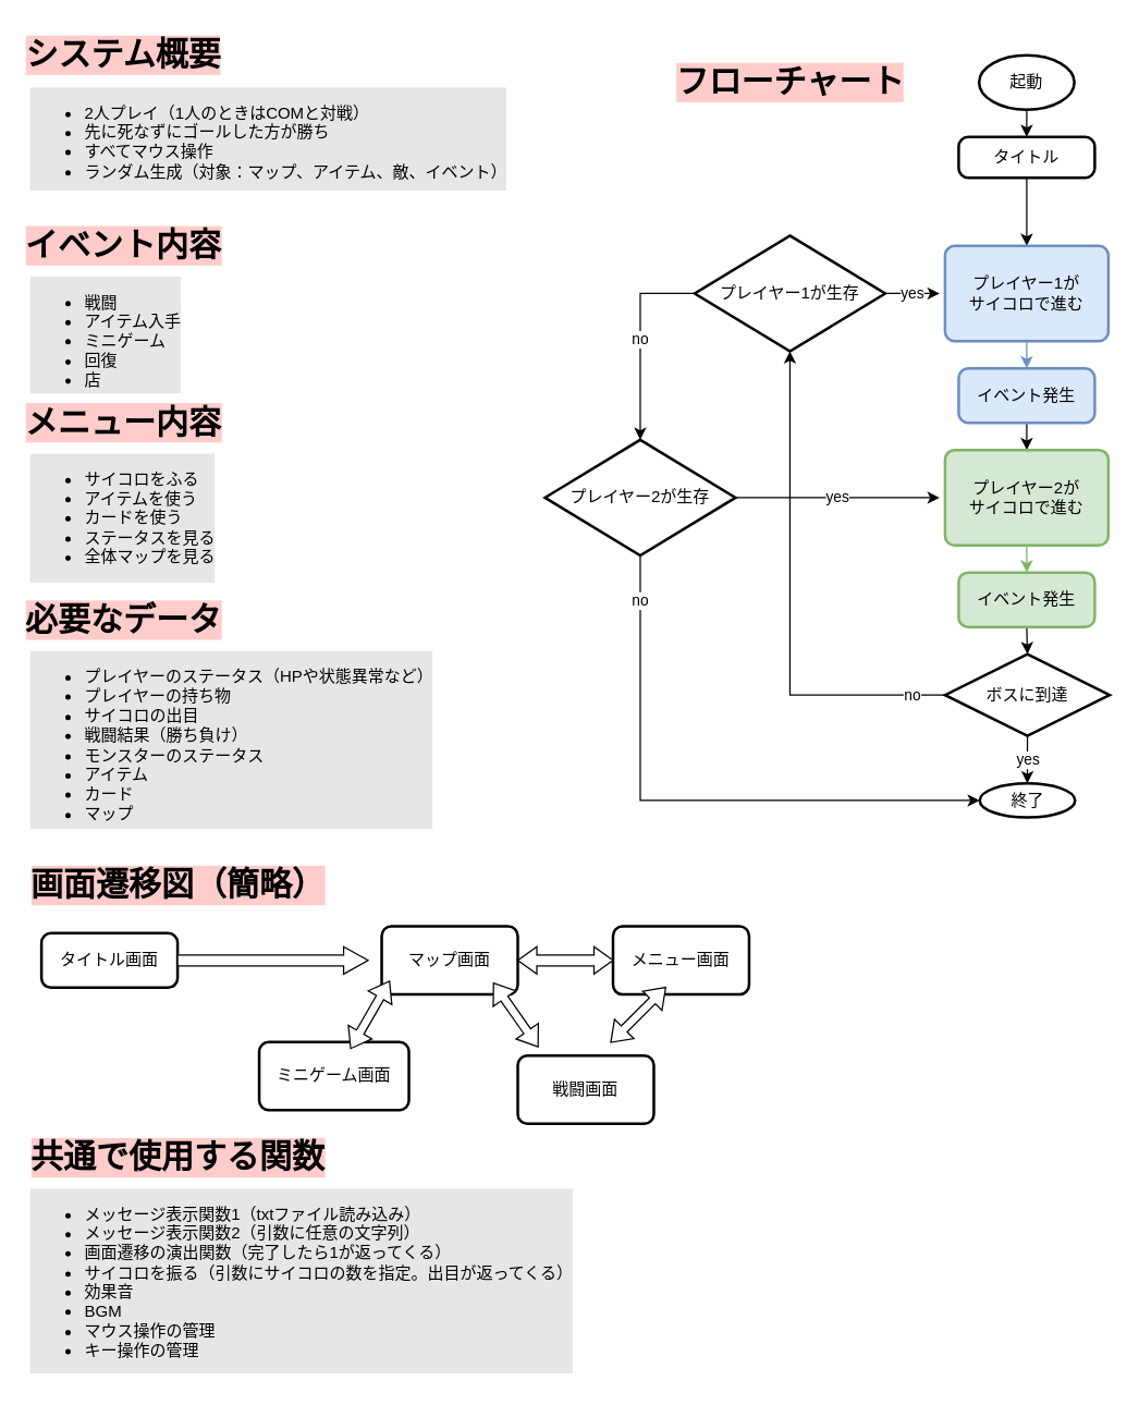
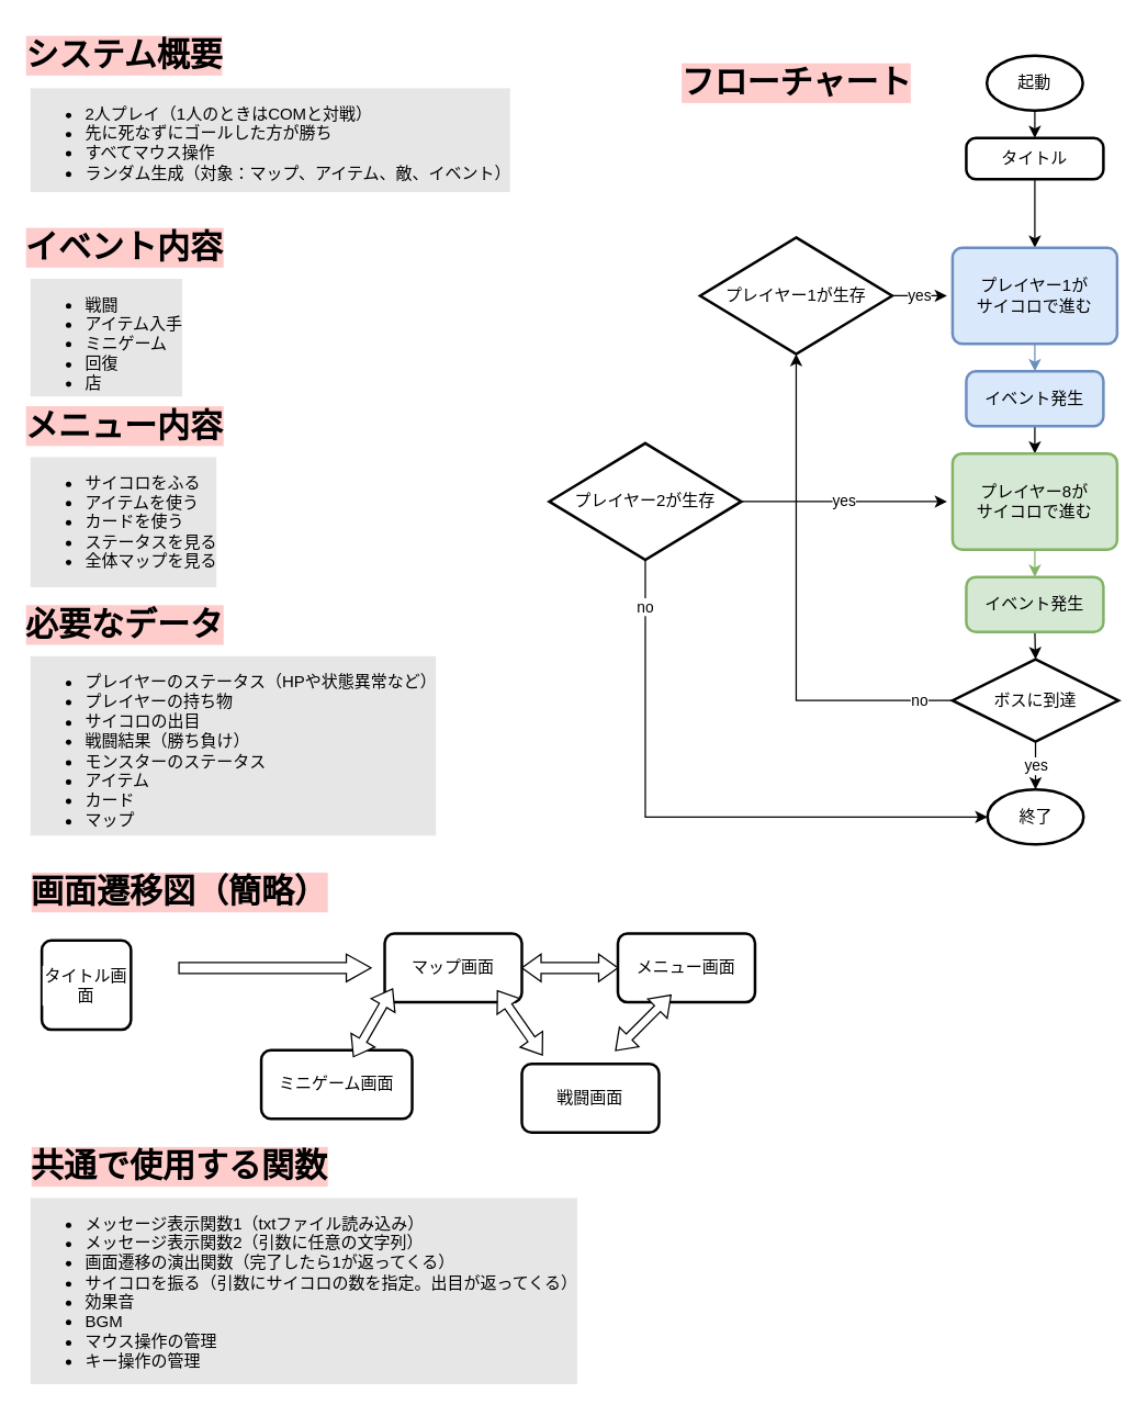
  <mxCell id="0" />
  <mxCell id="1" parent="0" />
  <mxCell id="2" style="edgeStyle=orthogonalEdgeStyle;rounded=0;orthogonalLoop=1;jettySize=auto;html=1;exitX=0.5;exitY=1;exitDx=0;exitDy=0;exitPerimeter=0;entryX=0.5;entryY=0;entryDx=0;entryDy=0;" edge="1" parent="1" source="3" target="5"><mxGeometry relative="1" as="geometry" /></mxCell>
  <mxCell id="3" value="起動" style="strokeWidth=2;html=1;shape=mxgraph.flowchart.start_1;whiteSpace=wrap;fontFamily=メイリオ;" vertex="1" parent="1"><mxGeometry x="719" y="40" width="70" height="40" as="geometry" /></mxCell>
  <mxCell id="4" style="edgeStyle=orthogonalEdgeStyle;rounded=0;orthogonalLoop=1;jettySize=auto;html=1;exitX=0.5;exitY=1;exitDx=0;exitDy=0;entryX=0.5;entryY=0;entryDx=0;entryDy=0;" edge="1" parent="1" source="5" target="7"><mxGeometry relative="1" as="geometry" /></mxCell>
  <mxCell id="5" value="タイトル" style="rounded=1;whiteSpace=wrap;html=1;absoluteArcSize=1;arcSize=14;strokeWidth=2;" vertex="1" parent="1"><mxGeometry x="704" y="100" width="100" height="30" as="geometry" /></mxCell>
  <mxCell id="6" style="edgeStyle=orthogonalEdgeStyle;rounded=0;orthogonalLoop=1;jettySize=auto;html=1;exitX=0.5;exitY=1;exitDx=0;exitDy=0;entryX=0.5;entryY=0;entryDx=0;entryDy=0;fillColor=#dae8fc;strokeColor=#6c8ebf;" edge="1" parent="1" source="7" target="9"><mxGeometry relative="1" as="geometry" /></mxCell>
  <mxCell id="7" value="プレイヤー1が&lt;br&gt;サイコロで進む" style="rounded=1;whiteSpace=wrap;html=1;absoluteArcSize=1;arcSize=14;strokeWidth=2;fillColor=#dae8fc;strokeColor=#6c8ebf;" vertex="1" parent="1"><mxGeometry x="694" y="180" width="120" height="70" as="geometry" /></mxCell>
  <mxCell id="8" style="edgeStyle=orthogonalEdgeStyle;rounded=0;orthogonalLoop=1;jettySize=auto;html=1;exitX=0.5;exitY=1;exitDx=0;exitDy=0;entryX=0.5;entryY=0;entryDx=0;entryDy=0;" edge="1" parent="1" source="9" target="14"><mxGeometry relative="1" as="geometry" /></mxCell>
  <mxCell id="9" value="イベント発生" style="rounded=1;whiteSpace=wrap;html=1;absoluteArcSize=1;arcSize=14;strokeWidth=2;fillColor=#dae8fc;strokeColor=#6c8ebf;" vertex="1" parent="1"><mxGeometry x="704" y="270" width="100" height="40" as="geometry" /></mxCell>
  <mxCell id="10" value="yes" style="edgeStyle=orthogonalEdgeStyle;rounded=0;orthogonalLoop=1;jettySize=auto;html=1;exitX=0.5;exitY=1;exitDx=0;exitDy=0;exitPerimeter=0;entryX=0.5;entryY=0;entryDx=0;entryDy=0;entryPerimeter=0;" edge="1" parent="1" source="12" target="17"><mxGeometry relative="1" as="geometry" /></mxCell>
  <mxCell id="11" value="no" style="edgeStyle=orthogonalEdgeStyle;rounded=0;orthogonalLoop=1;jettySize=auto;html=1;exitX=0;exitY=0.5;exitDx=0;exitDy=0;exitPerimeter=0;" edge="1" parent="1" source="12" target="20"><mxGeometry x="-0.869" relative="1" as="geometry"><Array as="points"><mxPoint x="580" y="510" /></Array><mxPoint as="offset" /></mxGeometry></mxCell>
  <mxCell id="12" value="ボスに到達" style="strokeWidth=2;html=1;shape=mxgraph.flowchart.decision;whiteSpace=wrap;" vertex="1" parent="1"><mxGeometry x="694" y="480" width="121" height="60" as="geometry" /></mxCell>
  <mxCell id="13" style="edgeStyle=orthogonalEdgeStyle;rounded=0;orthogonalLoop=1;jettySize=auto;html=1;exitX=0.5;exitY=1;exitDx=0;exitDy=0;entryX=0.5;entryY=0;entryDx=0;entryDy=0;fillColor=#d5e8d4;strokeColor=#82b366;" edge="1" parent="1" source="14" target="16"><mxGeometry relative="1" as="geometry" /></mxCell>
- <mxCell id="14" value="プレイヤー2が&lt;br&gt;サイコロで進む" style="rounded=1;whiteSpace=wrap;html=1;absoluteArcSize=1;arcSize=14;strokeWidth=2;fillColor=#d5e8d4;strokeColor=#82b366;" vertex="1" parent="1"><mxGeometry x="694" y="330" width="120" height="70" as="geometry" /></mxCell>
+ <mxCell id="14" value="プレイヤー8が&lt;br&gt;サイコロで進む" style="rounded=1;whiteSpace=wrap;html=1;absoluteArcSize=1;arcSize=14;strokeWidth=2;fillColor=#d5e8d4;strokeColor=#82b366;" vertex="1" parent="1"><mxGeometry x="694" y="330" width="120" height="70" as="geometry" /></mxCell>
  <mxCell id="15" style="edgeStyle=orthogonalEdgeStyle;rounded=0;orthogonalLoop=1;jettySize=auto;html=1;exitX=0.5;exitY=1;exitDx=0;exitDy=0;entryX=0.5;entryY=0;entryDx=0;entryDy=0;entryPerimeter=0;" edge="1" parent="1" source="16" target="12"><mxGeometry relative="1" as="geometry" /></mxCell>
  <mxCell id="16" value="イベント発生" style="rounded=1;whiteSpace=wrap;html=1;absoluteArcSize=1;arcSize=14;strokeWidth=2;fillColor=#d5e8d4;strokeColor=#82b366;" vertex="1" parent="1"><mxGeometry x="704" y="420" width="100" height="40" as="geometry" /></mxCell>
- <mxCell id="17" value="終了" style="strokeWidth=2;html=1;shape=mxgraph.flowchart.start_1;whiteSpace=wrap;fontFamily=メイリオ;" vertex="1" parent="1"><mxGeometry x="719.5" y="575" width="70" height="25" as="geometry" /></mxCell>
+ <mxCell id="17" value="終了" style="strokeWidth=2;html=1;shape=mxgraph.flowchart.start_1;whiteSpace=wrap;fontFamily=メイリオ;" vertex="1" parent="1"><mxGeometry x="719.5" y="575" width="70" height="40" as="geometry" /></mxCell>
  <mxCell id="18" value="yes" style="edgeStyle=orthogonalEdgeStyle;rounded=0;orthogonalLoop=1;jettySize=auto;html=1;exitX=1;exitY=0.5;exitDx=0;exitDy=0;exitPerimeter=0;" edge="1" parent="1" source="20"><mxGeometry relative="1" as="geometry"><mxPoint x="690" y="215" as="targetPoint" /></mxGeometry></mxCell>
- <mxCell id="19" value="no" style="edgeStyle=orthogonalEdgeStyle;rounded=0;orthogonalLoop=1;jettySize=auto;html=1;exitX=0;exitY=0.5;exitDx=0;exitDy=0;exitPerimeter=0;entryX=0.5;entryY=0;entryDx=0;entryDy=0;entryPerimeter=0;" edge="1" parent="1" source="20" target="23"><mxGeometry relative="1" as="geometry" /></mxCell>
  <mxCell id="20" value="プレイヤー1が生存" style="strokeWidth=2;html=1;shape=mxgraph.flowchart.decision;whiteSpace=wrap;" vertex="1" parent="1"><mxGeometry x="510" y="172.5" width="140" height="85" as="geometry" /></mxCell>
  <mxCell id="21" value="yes" style="edgeStyle=orthogonalEdgeStyle;rounded=0;orthogonalLoop=1;jettySize=auto;html=1;exitX=1;exitY=0.5;exitDx=0;exitDy=0;exitPerimeter=0;" edge="1" parent="1" source="23"><mxGeometry relative="1" as="geometry"><mxPoint x="690" y="365" as="targetPoint" /></mxGeometry></mxCell>
  <mxCell id="22" value="no" style="edgeStyle=orthogonalEdgeStyle;rounded=0;orthogonalLoop=1;jettySize=auto;html=1;exitX=0.5;exitY=1;exitDx=0;exitDy=0;exitPerimeter=0;entryX=0;entryY=0.5;entryDx=0;entryDy=0;entryPerimeter=0;" edge="1" parent="1" source="23" target="17"><mxGeometry x="-0.851" relative="1" as="geometry"><mxPoint y="1" as="offset" /></mxGeometry></mxCell>
  <mxCell id="23" value="プレイヤー2が生存" style="strokeWidth=2;html=1;shape=mxgraph.flowchart.decision;whiteSpace=wrap;" vertex="1" parent="1"><mxGeometry x="400" y="322.5" width="140" height="85" as="geometry" /></mxCell>
  <mxCell id="24" value="システム概要" style="text;strokeColor=none;fillColor=none;html=1;fontSize=24;fontStyle=1;verticalAlign=middle;align=center;labelBackgroundColor=#FFCCCC;" vertex="1" parent="1"><mxGeometry x="40" width="100" height="40" as="geometry" y="20" /></mxCell>
  <mxCell id="25" value="&lt;ul&gt;&lt;li&gt;2人プレイ（1人のときはCOMと対戦）&lt;/li&gt;&lt;li&gt;先に死なずにゴールした方が勝ち&lt;/li&gt;&lt;li&gt;すべてマウス操作&lt;/li&gt;&lt;li&gt;ランダム生成（対象：マップ、アイテム、敵、イベント）&lt;/li&gt;&lt;/ul&gt;" style="text;html=1;whiteSpace=wrap;verticalAlign=middle;overflow=hidden;labelBackgroundColor=#E6E6E6;" vertex="1" parent="1"><mxGeometry x="20" y="61" width="370" height="80" as="geometry" /></mxCell>
  <mxCell id="26" value="イベント内容" style="text;strokeColor=none;fillColor=none;html=1;fontSize=24;fontStyle=1;verticalAlign=middle;align=center;labelBackgroundColor=#FFCCCC;" vertex="1" parent="1"><mxGeometry x="40" y="160" width="100" height="40" as="geometry" /></mxCell>
  <mxCell id="27" value="&lt;ul&gt;&lt;li&gt;戦闘&lt;/li&gt;&lt;li&gt;アイテム入手&lt;/li&gt;&lt;li&gt;ミニゲーム&lt;/li&gt;&lt;li&gt;回復&lt;/li&gt;&lt;li&gt;店&lt;/li&gt;&lt;/ul&gt;" style="text;html=1;whiteSpace=wrap;verticalAlign=middle;overflow=hidden;labelBackgroundColor=#E6E6E6;" vertex="1" parent="1"><mxGeometry x="20" y="200" width="370" height="90" as="geometry" /></mxCell>
  <mxCell id="28" value="必要なデータ" style="text;strokeColor=none;fillColor=none;html=1;fontSize=24;fontStyle=1;verticalAlign=middle;align=center;labelBackgroundColor=#FFCCCC;" vertex="1" parent="1"><mxGeometry x="40" y="435" width="100" height="40" as="geometry" /></mxCell>
  <mxCell id="29" value="&lt;ul&gt;&lt;li&gt;プレイヤーのステータス（HPや状態異常など）&lt;br&gt;&lt;/li&gt;&lt;li&gt;プレイヤーの持ち物&lt;/li&gt;&lt;li&gt;サイコロの出目&lt;/li&gt;&lt;li&gt;戦闘結果（勝ち負け）&lt;/li&gt;&lt;li&gt;モンスターのステータス&lt;/li&gt;&lt;li&gt;アイテム&lt;/li&gt;&lt;li&gt;カード&lt;/li&gt;&lt;li&gt;マップ&lt;/li&gt;&lt;/ul&gt;" style="text;html=1;whiteSpace=wrap;verticalAlign=middle;overflow=hidden;labelBackgroundColor=#E6E6E6;" vertex="1" parent="1"><mxGeometry x="20" y="475" width="370" height="135" as="geometry" /></mxCell>
  <mxCell id="30" value="メニュー内容" style="text;strokeColor=none;fillColor=none;html=1;fontSize=24;fontStyle=1;verticalAlign=middle;align=center;labelBackgroundColor=#FFCCCC;" vertex="1" parent="1"><mxGeometry x="40" y="290" width="100" height="40" as="geometry" /></mxCell>
  <mxCell id="31" value="&lt;ul&gt;&lt;li&gt;サイコロをふる&lt;/li&gt;&lt;li&gt;アイテムを使う&lt;/li&gt;&lt;li&gt;カードを使う&lt;/li&gt;&lt;li&gt;ステータスを見る&lt;/li&gt;&lt;li&gt;全体マップを見る&lt;/li&gt;&lt;/ul&gt;" style="text;html=1;whiteSpace=wrap;verticalAlign=middle;overflow=hidden;labelBackgroundColor=#E6E6E6;" vertex="1" parent="1"><mxGeometry x="20" y="330" width="370" height="100" as="geometry" /></mxCell>
- <mxCell id="32" value="タイトル画面" style="rounded=1;whiteSpace=wrap;html=1;absoluteArcSize=1;arcSize=14;strokeWidth=2;labelBackgroundColor=#FFFFFF;" vertex="1" parent="1"><mxGeometry x="30" y="685" width="100" height="40" as="geometry" /></mxCell>
+ <mxCell id="32" value="タイトル画面" style="rounded=1;whiteSpace=wrap;html=1;absoluteArcSize=1;arcSize=14;strokeWidth=2;labelBackgroundColor=#FFFFFF;" vertex="1" parent="1"><mxGeometry x="30" y="685" width="65" height="65" as="geometry" /></mxCell>
  <mxCell id="33" value="マップ画面" style="rounded=1;whiteSpace=wrap;html=1;absoluteArcSize=1;arcSize=14;strokeWidth=2;labelBackgroundColor=#FFFFFF;" vertex="1" parent="1"><mxGeometry x="280" y="680" width="100" height="50" as="geometry" /></mxCell>
  <mxCell id="34" value="メニュー画面" style="rounded=1;whiteSpace=wrap;html=1;absoluteArcSize=1;arcSize=14;strokeWidth=2;labelBackgroundColor=#FFFFFF;" vertex="1" parent="1"><mxGeometry x="450" y="680" width="100" height="50" as="geometry" /></mxCell>
  <mxCell id="35" value="戦闘画面" style="rounded=1;whiteSpace=wrap;html=1;absoluteArcSize=1;arcSize=14;strokeWidth=2;labelBackgroundColor=#FFFFFF;" vertex="1" parent="1"><mxGeometry x="380" y="775" width="100" height="50" as="geometry" /></mxCell>
  <mxCell id="36" value="ミニゲーム画面" style="rounded=1;whiteSpace=wrap;html=1;absoluteArcSize=1;arcSize=14;strokeWidth=2;labelBackgroundColor=#FFFFFF;" vertex="1" parent="1"><mxGeometry x="190" y="765" width="110" height="50" as="geometry" /></mxCell>
  <mxCell id="37" value="" style="html=1;shadow=0;dashed=0;align=center;verticalAlign=middle;shape=mxgraph.arrows2.twoWayArrow;dy=0.69;dx=13.92;labelBackgroundColor=#FFFFFF;rotation=-60;" vertex="1" parent="1"><mxGeometry x="242.93" y="735" width="57.07" height="20" as="geometry" /></mxCell>
  <mxCell id="38" value="" style="html=1;shadow=0;dashed=0;align=center;verticalAlign=middle;shape=mxgraph.arrows2.twoWayArrow;dy=0.69;dx=13.92;labelBackgroundColor=#FFFFFF;rotation=-125;" vertex="1" parent="1"><mxGeometry x="350" y="735" width="57.07" height="20" as="geometry" /></mxCell>
  <mxCell id="39" value="" style="html=1;shadow=0;dashed=0;align=center;verticalAlign=middle;shape=mxgraph.arrows2.twoWayArrow;dy=0.69;dx=13.92;labelBackgroundColor=#FFFFFF;rotation=-45;" vertex="1" parent="1"><mxGeometry x="440" y="735" width="57.07" height="20" as="geometry" /></mxCell>
  <mxCell id="40" value="" style="html=1;shadow=0;dashed=0;align=center;verticalAlign=middle;shape=mxgraph.arrows2.arrow;dy=0.6;dx=18;notch=0;labelBackgroundColor=#FFFFFF;" vertex="1" parent="1"><mxGeometry x="130" y="695" width="140" height="20" as="geometry" /></mxCell>
  <mxCell id="41" value="" style="html=1;shadow=0;dashed=0;align=center;verticalAlign=middle;shape=mxgraph.arrows2.twoWayArrow;dy=0.6;dx=14;labelBackgroundColor=#FFFFFF;" vertex="1" parent="1"><mxGeometry x="380" y="695" width="70" height="20" as="geometry" /></mxCell>
  <mxCell id="42" value="フローチャート" style="text;strokeColor=none;fillColor=none;html=1;fontSize=24;fontStyle=1;verticalAlign=middle;align=center;labelBackgroundColor=#FFCCCC;" vertex="1" parent="1"><mxGeometry x="530" y="40" width="100" height="40" as="geometry" /></mxCell>
  <mxCell id="43" value="画面遷移図（簡略）" style="text;strokeColor=none;fillColor=none;html=1;fontSize=24;fontStyle=1;verticalAlign=middle;align=center;labelBackgroundColor=#FFCCCC;" vertex="1" parent="1"><mxGeometry x="30" y="630" width="200" height="40" as="geometry" /></mxCell>
  <mxCell id="44" value="共通で使用する関数" style="text;strokeColor=none;fillColor=none;html=1;fontSize=24;fontStyle=1;verticalAlign=middle;align=center;labelBackgroundColor=#FFCCCC;" vertex="1" parent="1"><mxGeometry x="30" y="830" width="200" height="40" as="geometry" /></mxCell>
  <mxCell id="45" value="&lt;ul&gt;&lt;li&gt;メッセージ表示関数1（txtファイル読み込み）&lt;/li&gt;&lt;li&gt;メッセージ表示関数2（引数に任意の文字列）&lt;/li&gt;&lt;li&gt;画面遷移の演出関数（完了したら1が返ってくる）&lt;/li&gt;&lt;li&gt;サイコロを振る（引数にサイコロの数を指定。出目が返ってくる）&lt;/li&gt;&lt;li&gt;効果音&lt;/li&gt;&lt;li&gt;BGM&lt;/li&gt;&lt;li&gt;マウス操作の管理&lt;/li&gt;&lt;li&gt;キー操作の管理&lt;/li&gt;&lt;/ul&gt;" style="text;html=1;whiteSpace=wrap;verticalAlign=middle;overflow=hidden;labelBackgroundColor=#E6E6E6;" vertex="1" parent="1"><mxGeometry x="20" y="870" width="410" height="140" as="geometry" /></mxCell>
